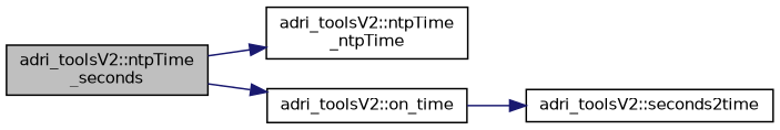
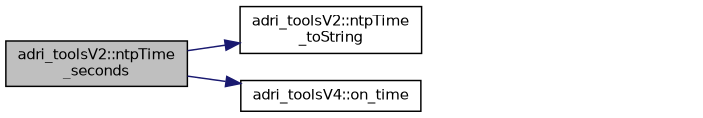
  digraph {
    rankdir=LR
    node [color=black fillcolor=white fontname=Helvetica fontsize=10 shape=record style=filled]
    edge [color=midnightblue fontname=Helvetica fontsize=10 labelfontname=Helvetica labelfontsize=10 style=solid]
    n1 [fillcolor=grey75 fontcolor=black height=0.2 label="adri_toolsV2::ntpTime\l_seconds" width=0.4]
-   n2 [height=0.2 label="adri_toolsV2::ntpTime\l_ntpTime" width=0.4]
-   n3 [height=0.2 label="adri_toolsV2::on_time" width=0.4]
-   n4 [height=0.2 label="adri_toolsV2::seconds2time" width=0.4]
+   n2 [height=0.2 label="adri_toolsV2::ntpTime\l_toString" width=0.4]
+   n3 [height=0.2 label="adri_toolsV4::on_time" width=0.4]
    n1 -> n2
    n1 -> n3
-   n3 -> n4
  }
